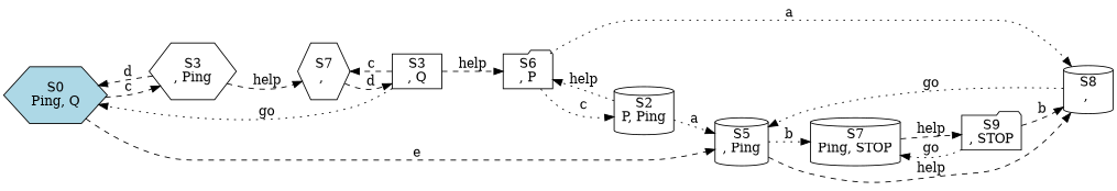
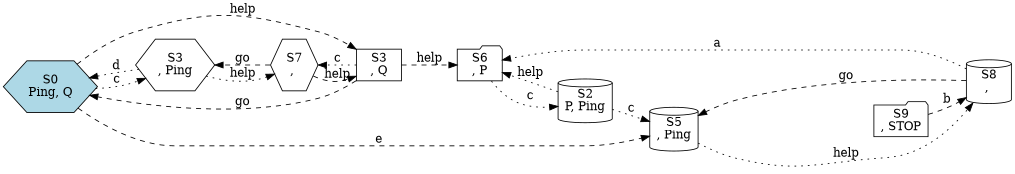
  digraph {
    rankdir=LR
    node [shape=cylinder]
    edge [style=dotted]
    n1 [fillcolor=lightblue label="S0\nPing, Q" shape=hexagon style=filled]
    n2 [label="S3\n, Ping" shape=hexagon]
    n3 [label="S3\n, Q" shape=box]
    n4 [label="S5\n, Ping"]
    n5 [label="S7\n, " shape=hexagon]
    n6 [label="S2\nP, Ping"]
    n7 [label="S6\n, P" shape=folder]
-   n8 [label="S7\nPing, STOP"]
    n9 [label="S8\n, "]
    n10 [label="S9\n, STOP" shape=folder]
-   n1 -> n2 [label=c style=dashed]
+   n1 -> n2 [label=c]
+   n1 -> n3 [label=help style=dashed]
    n1 -> n4 [label=e style=dashed]
-   n2 -> n1 [label=d style=dashed]
-   n2 -> n5 [label=help style=dashed]
-   n3 -> n1 [label=go]
-   n3 -> n5 [label=c style=dashed]
+   n2 -> n1 [label=d]
+   n2 -> n5 [label=help]
+   n3 -> n1 [label=go style=dashed]
+   n3 -> n5 [label=c]
    n3 -> n7 [label=help style=dashed]
-   n4 -> n8 [label=b]
-   n4 -> n9 [label=help style=dashed]
-   n5 -> n3 [label=d style=dashed]
-   n6 -> n4 [label=a]
+   n4 -> n9 [label=help]
+   n5 -> n2 [label=go style=dashed]
+   n5 -> n3 [label=help style=dashed]
+   n6 -> n4 [label=c]
    n6 -> n7 [label=help]
    n7 -> n6 [label=c]
-   n7 -> n9 [label=a]
-   n8 -> n10 [label=help style=dashed]
-   n9 -> n4 [label=go]
-   n10 -> n8 [label=go]
+   n9 -> n7 [label=a]
+   n9 -> n4 [label=go style=dashed]
    n10 -> n9 [label=b style=dashed]
  }
